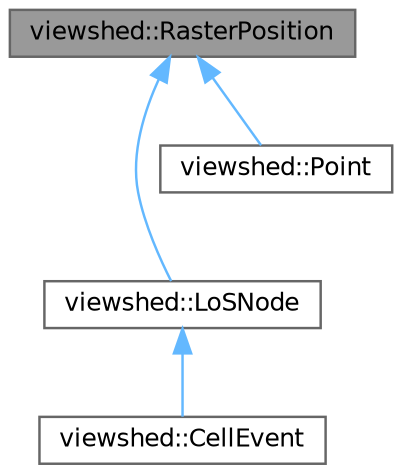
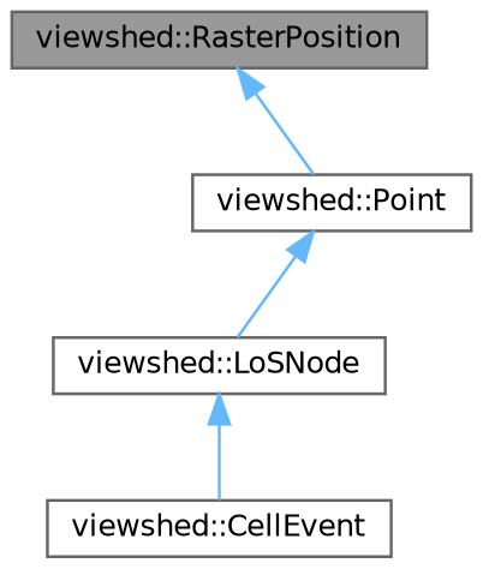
  digraph {
    node [color=gray40 fillcolor=white fontname=Helvetica fontsize=10 shape=box style=filled]
    edge [color=steelblue1 dir=back fontname=Helvetica fontsize=10 labelfontname=Helvetica labelfontsize=10 style=solid]
    n1 [fillcolor=grey60 fontcolor=black height=0.2 label="viewshed::RasterPosition" width=0.4]
    n2 [height=0.2 label="viewshed::LoSNode" width=0.4]
    n3 [height=0.2 label="viewshed::Point" width=0.4]
    n4 [height=0.2 label="viewshed::CellEvent" width=0.4]
-   n1 -> n2
+   n3 -> n2
    n1 -> n3
    n2 -> n4
  }
